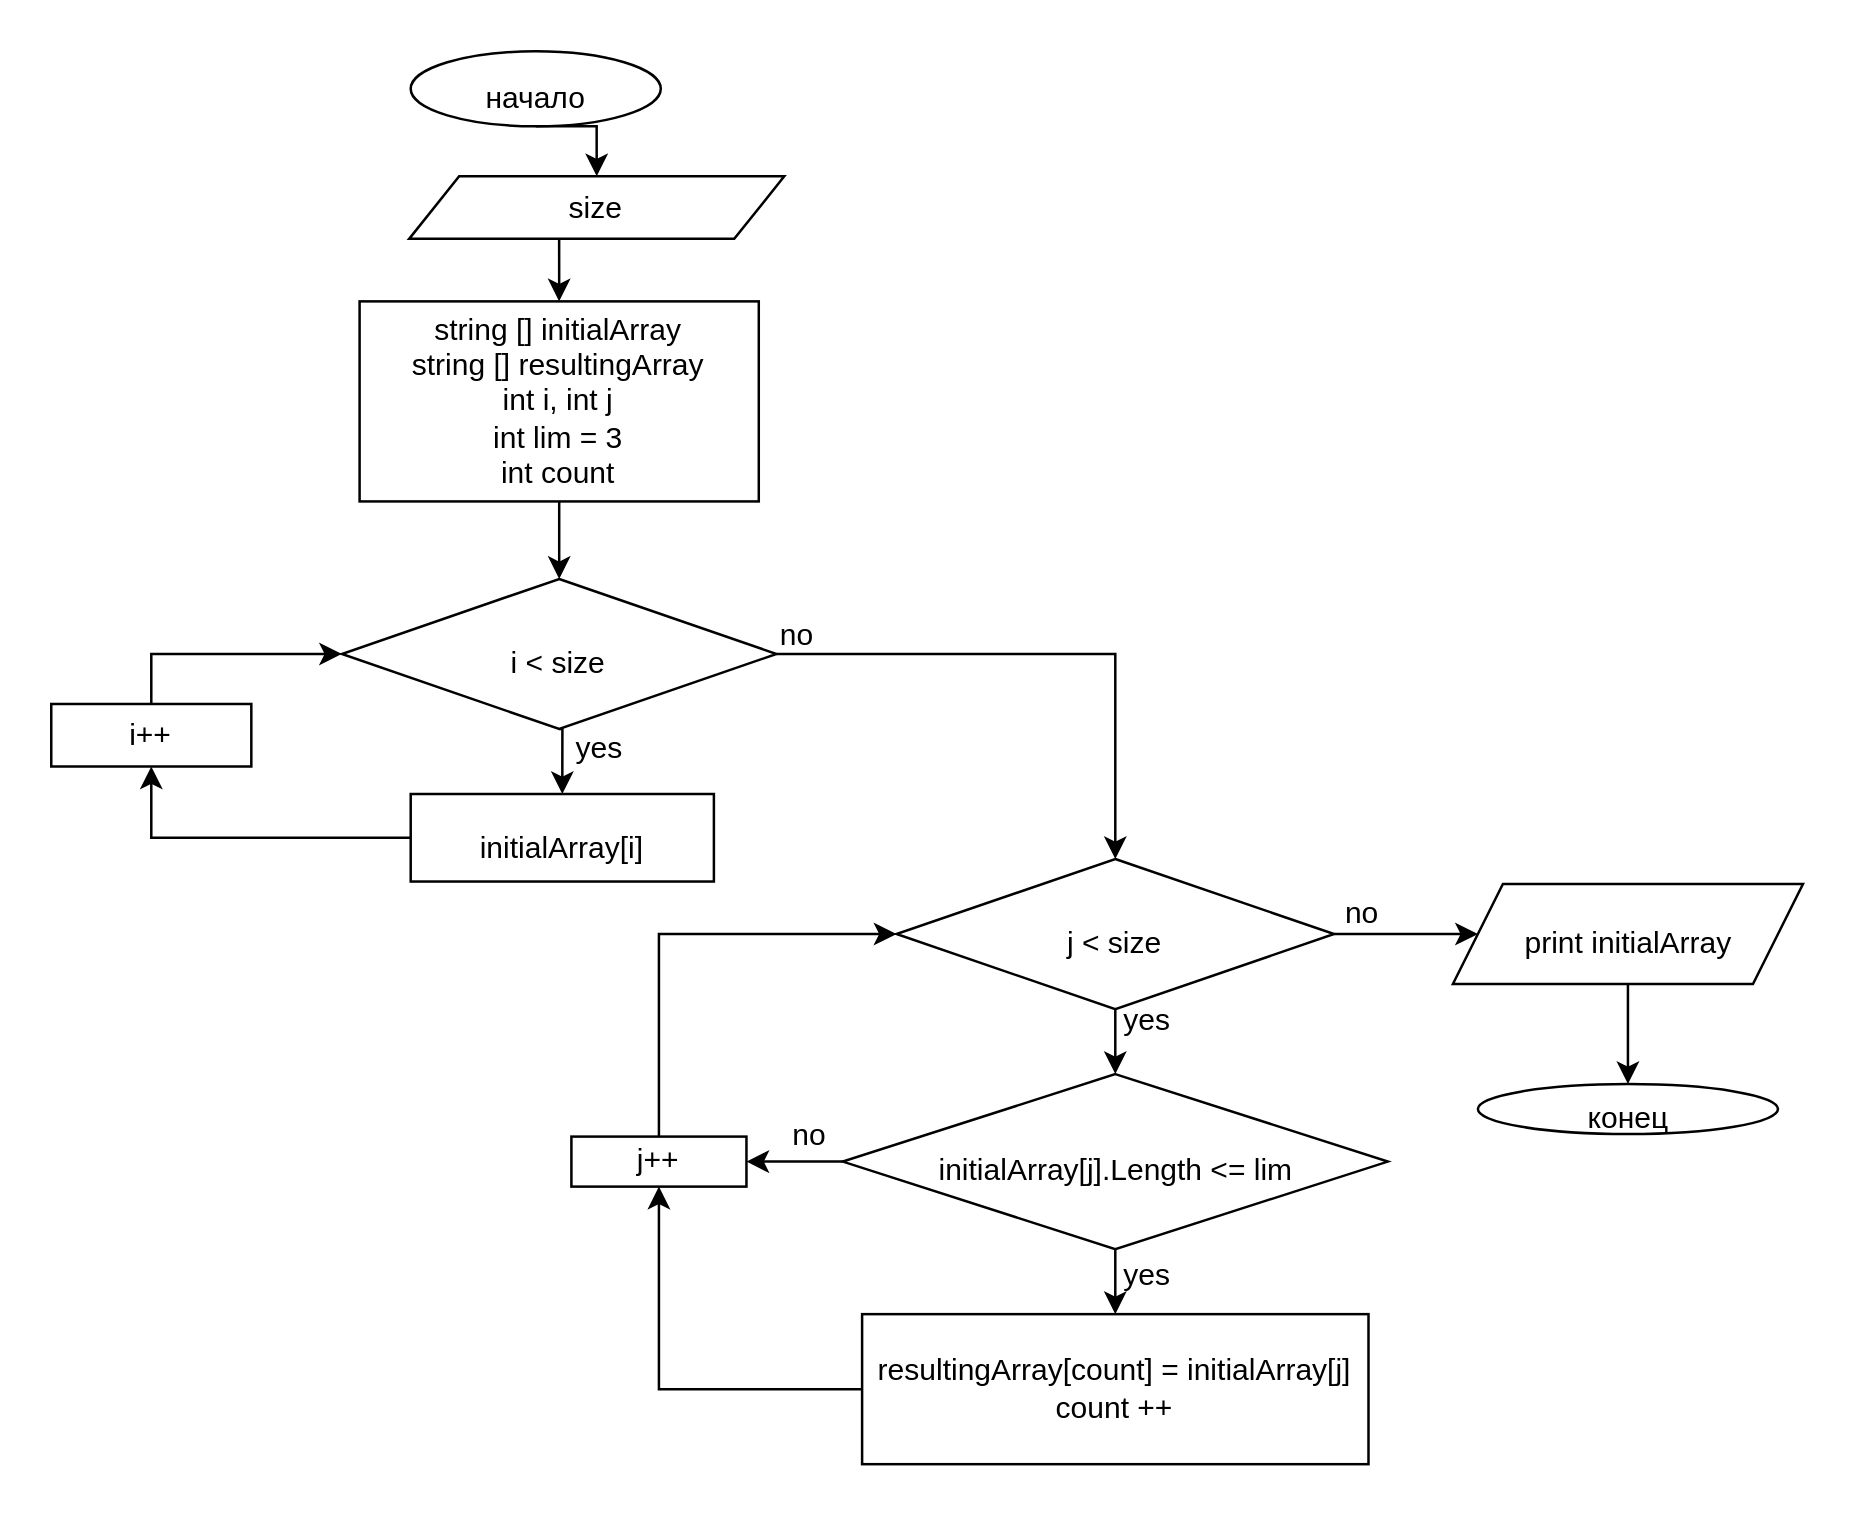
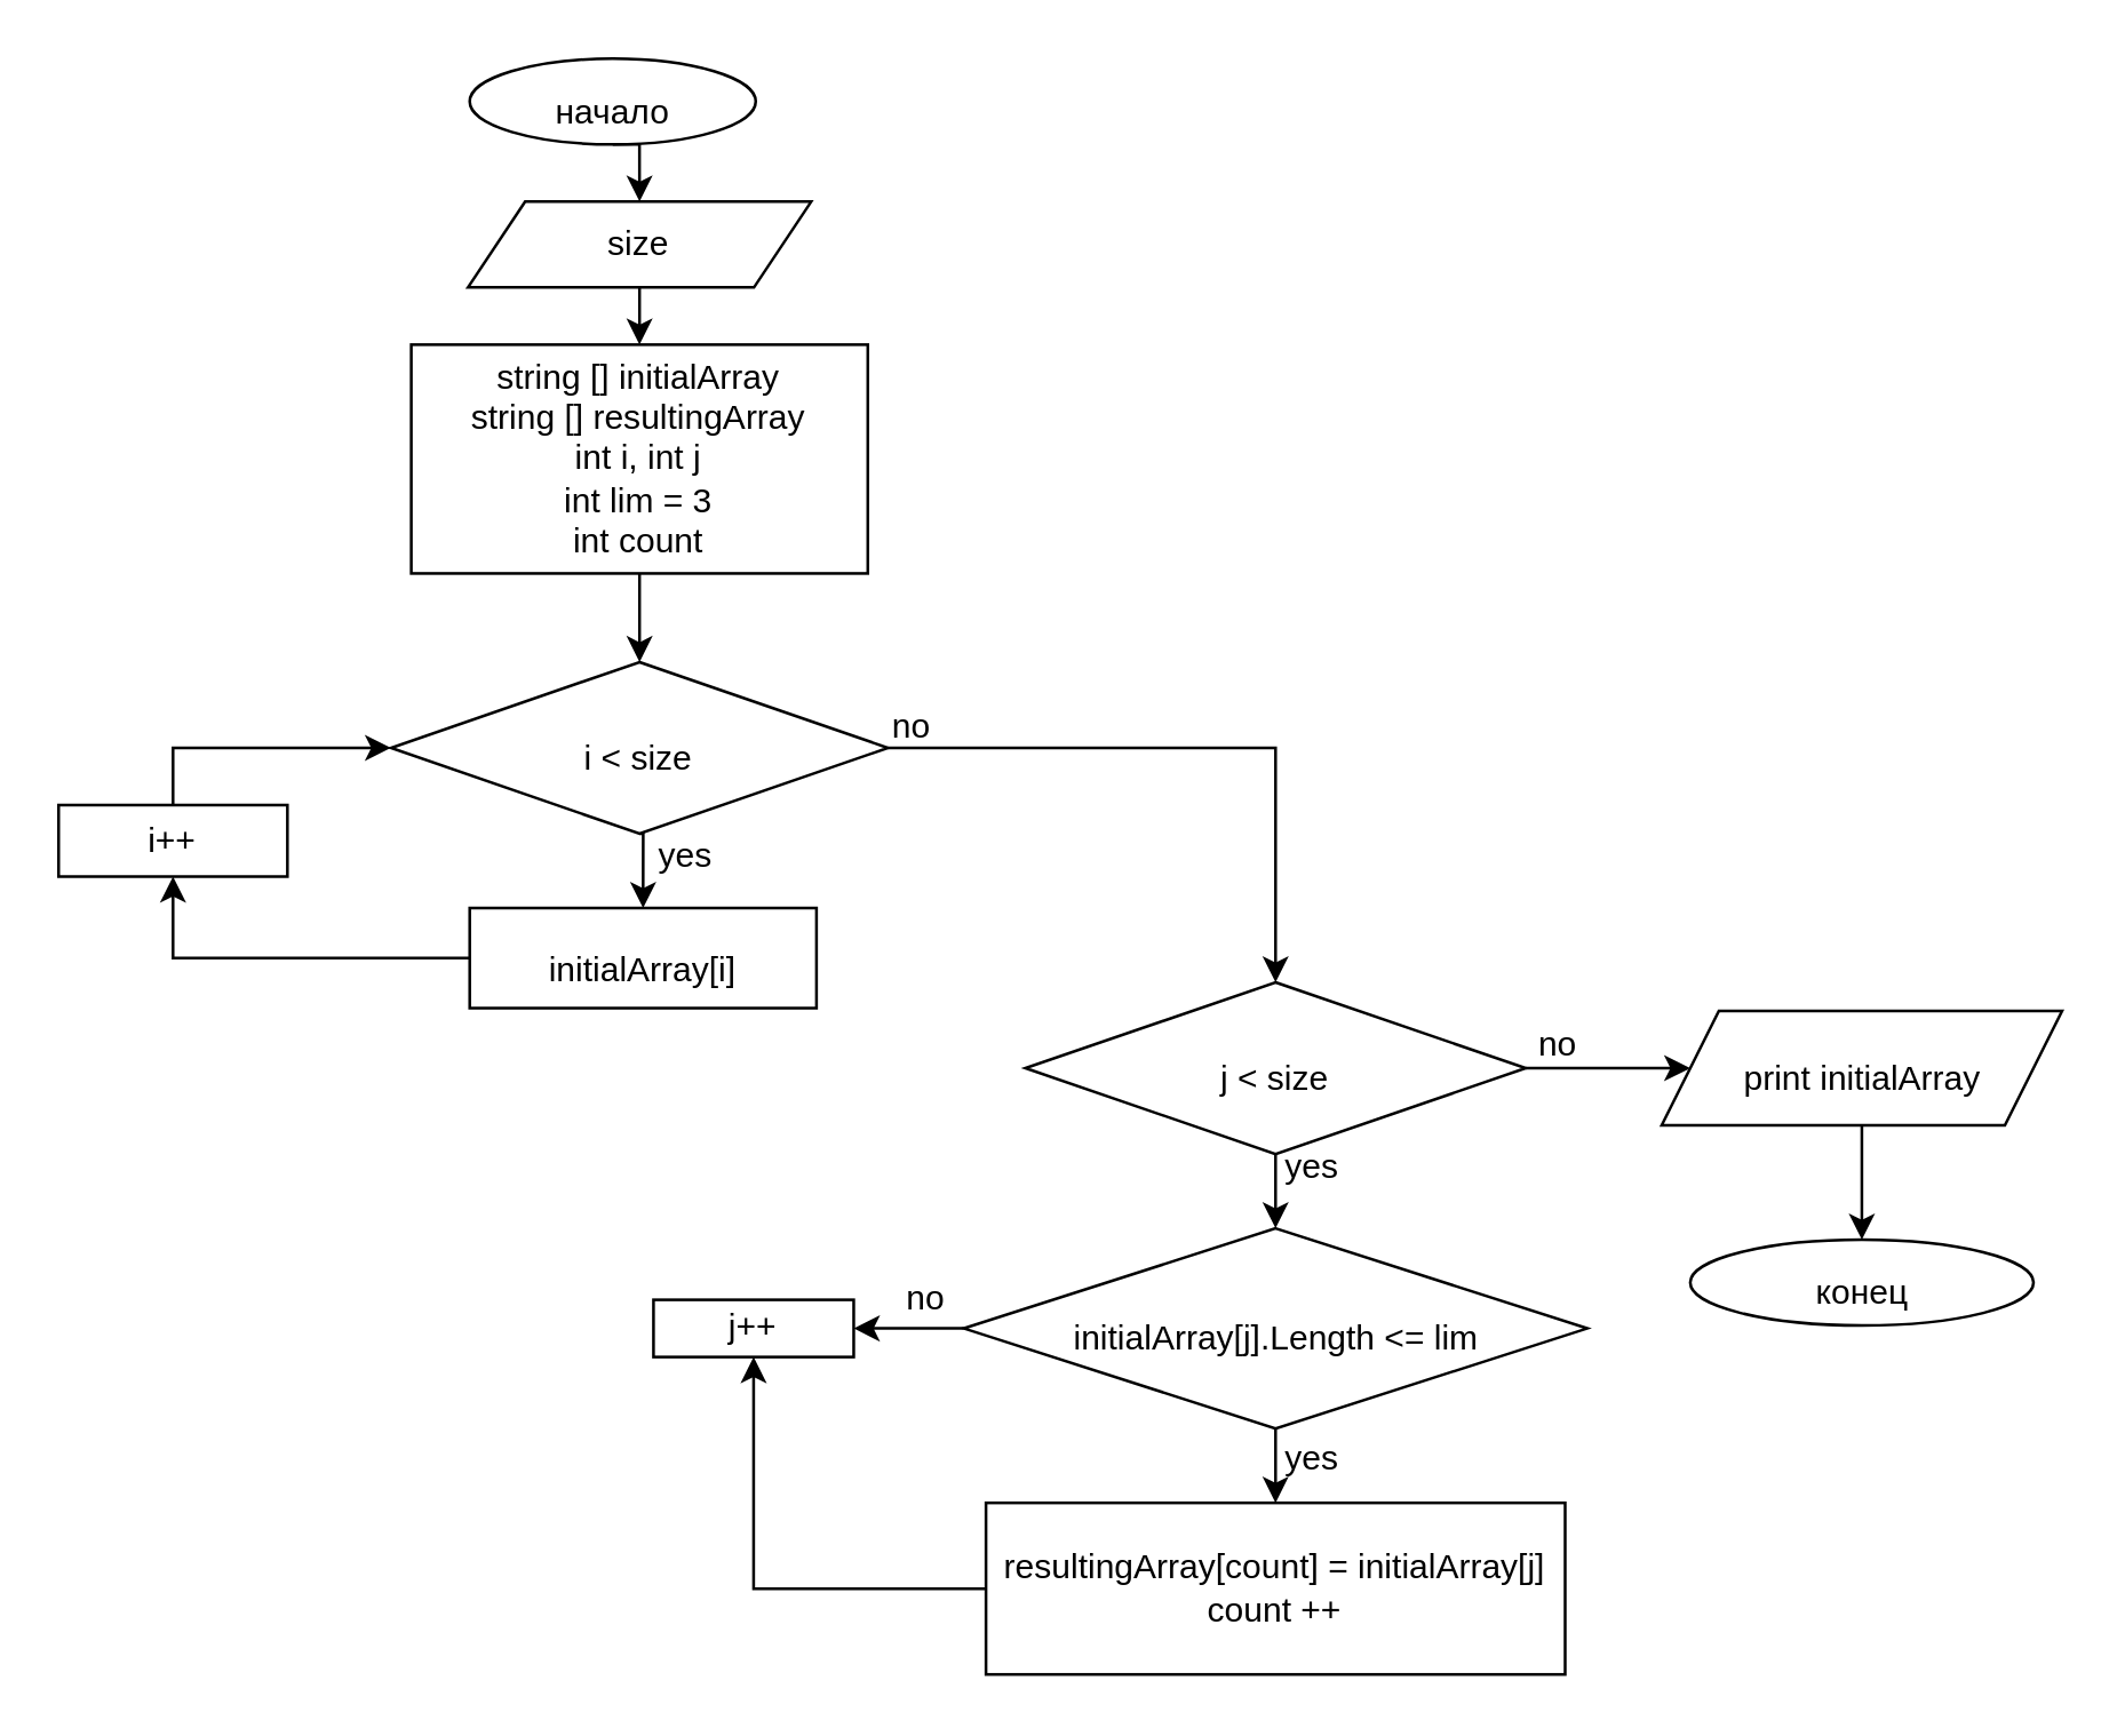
  <mxCell id="0" />
  <mxCell id="1" parent="0" />
  <mxCell id="2" style="edgeStyle=orthogonalEdgeStyle;rounded=0;orthogonalLoop=1;jettySize=auto;html=1;exitX=0.5;exitY=1;exitDx=0;exitDy=0;entryX=0.5;entryY=0;entryDx=0;entryDy=0;" parent="1" source="3" target="18" edge="1"><mxGeometry relative="1" as="geometry" /></mxCell>
  <mxCell id="3" value="&lt;font style=&quot;font-size: 12px;&quot;&gt;начало&lt;/font&gt;" style="ellipse;whiteSpace=wrap;html=1;fontSize=24;" parent="1" vertex="1"><mxGeometry x="163.74" y="20" width="100" height="30" as="geometry" /></mxCell>
  <mxCell id="4" style="edgeStyle=orthogonalEdgeStyle;rounded=0;orthogonalLoop=1;jettySize=auto;html=1;exitX=0.5;exitY=1;exitDx=0;exitDy=0;entryX=0.5;entryY=0;entryDx=0;entryDy=0;" parent="1" source="6" target="15" edge="1"><mxGeometry relative="1" as="geometry" /></mxCell>
  <mxCell id="5" style="edgeStyle=orthogonalEdgeStyle;rounded=0;orthogonalLoop=1;jettySize=auto;html=1;exitX=1;exitY=0.5;exitDx=0;exitDy=0;entryX=0.5;entryY=0;entryDx=0;entryDy=0;" parent="1" source="6" target="25" edge="1"><mxGeometry relative="1" as="geometry"><mxPoint x="360" y="261" as="targetPoint" /></mxGeometry></mxCell>
  <mxCell id="6" value="&lt;font style=&quot;font-size: 12px;&quot;&gt;i &amp;lt; size&lt;/font&gt;" style="rhombus;whiteSpace=wrap;html=1;fontSize=24;" parent="1" vertex="1"><mxGeometry x="136.24" y="231" width="173.76" height="60" as="geometry" /></mxCell>
  <mxCell id="7" style="edgeStyle=orthogonalEdgeStyle;rounded=0;orthogonalLoop=1;jettySize=auto;html=1;exitX=0.5;exitY=1;exitDx=0;exitDy=0;entryX=0.5;entryY=0;entryDx=0;entryDy=0;" parent="1" source="9" target="33" edge="1"><mxGeometry relative="1" as="geometry" /></mxCell>
  <mxCell id="8" style="edgeStyle=orthogonalEdgeStyle;rounded=0;orthogonalLoop=1;jettySize=auto;html=1;exitX=0;exitY=0.5;exitDx=0;exitDy=0;entryX=1;entryY=0.5;entryDx=0;entryDy=0;" parent="1" source="9" target="31" edge="1"><mxGeometry relative="1" as="geometry" /></mxCell>
  <mxCell id="9" value="&lt;font style=&quot;font-size: 12px;&quot;&gt;initialArray[j].Length &amp;lt;= lim&lt;/font&gt;" style="rhombus;whiteSpace=wrap;html=1;fontSize=24;" parent="1" vertex="1"><mxGeometry x="336.53" y="429" width="217.95" height="70" as="geometry" /></mxCell>
  <mxCell id="10" value="yes" style="text;html=1;align=center;verticalAlign=middle;resizable=0;points=[];autosize=1;strokeColor=none;fillColor=none;fontSize=12;" parent="1" vertex="1"><mxGeometry x="438" y="393" width="40" height="30" as="geometry" /></mxCell>
  <mxCell id="11" value="yes" style="text;html=1;align=center;verticalAlign=middle;resizable=0;points=[];autosize=1;strokeColor=none;fillColor=none;fontSize=12;" parent="1" vertex="1"><mxGeometry x="218.74" y="284" width="40" height="30" as="geometry" /></mxCell>
  <mxCell id="12" value="no" style="text;html=1;align=center;verticalAlign=middle;resizable=0;points=[];autosize=1;strokeColor=none;fillColor=none;fontSize=12;" parent="1" vertex="1"><mxGeometry x="302.93" y="439" width="40" height="30" as="geometry" /></mxCell>
  <mxCell id="13" value="no" style="text;html=1;align=center;verticalAlign=middle;resizable=0;points=[];autosize=1;strokeColor=none;fillColor=none;fontSize=12;" parent="1" vertex="1"><mxGeometry x="298" y="239" width="40" height="30" as="geometry" /></mxCell>
  <mxCell id="14" style="edgeStyle=orthogonalEdgeStyle;rounded=0;orthogonalLoop=1;jettySize=auto;html=1;exitX=0;exitY=0.5;exitDx=0;exitDy=0;entryX=0.5;entryY=1;entryDx=0;entryDy=0;" parent="1" source="15" target="22" edge="1"><mxGeometry relative="1" as="geometry" /></mxCell>
  <mxCell id="15" value="&lt;font style=&quot;font-size: 12px;&quot;&gt;initialArray[i]&lt;/font&gt;" style="whiteSpace=wrap;html=1;fontSize=24;" parent="1" vertex="1"><mxGeometry x="163.74" y="317" width="121.24" height="35" as="geometry" /></mxCell>
  <mxCell id="16" value="yes" style="text;html=1;align=center;verticalAlign=middle;resizable=0;points=[];autosize=1;strokeColor=none;fillColor=none;fontSize=12;" parent="1" vertex="1"><mxGeometry x="438" y="495" width="40" height="30" as="geometry" /></mxCell>
  <mxCell id="17" style="edgeStyle=orthogonalEdgeStyle;rounded=0;orthogonalLoop=1;jettySize=auto;html=1;exitX=0.5;exitY=1;exitDx=0;exitDy=0;entryX=0.5;entryY=0;entryDx=0;entryDy=0;" parent="1" source="18" target="20" edge="1"><mxGeometry relative="1" as="geometry" /></mxCell>
- <mxCell id="18" value="size" style="shape=parallelogram;perimeter=parallelogramPerimeter;whiteSpace=wrap;html=1;fixedSize=1;" parent="1" vertex="1"><mxGeometry x="163.12" y="70" width="150" height="25" as="geometry" /></mxCell>
+ <mxCell id="18" value="size" style="shape=parallelogram;perimeter=parallelogramPerimeter;whiteSpace=wrap;html=1;fixedSize=1;" parent="1" vertex="1"><mxGeometry x="163.12" y="70" width="120" height="30" as="geometry" /></mxCell>
  <mxCell id="19" style="edgeStyle=orthogonalEdgeStyle;rounded=0;orthogonalLoop=1;jettySize=auto;html=1;exitX=0.5;exitY=1;exitDx=0;exitDy=0;entryX=0.5;entryY=0;entryDx=0;entryDy=0;" parent="1" source="20" target="6" edge="1"><mxGeometry relative="1" as="geometry" /></mxCell>
  <mxCell id="20" value="string [] initialArray&lt;br&gt;string [] resultingArray&lt;br&gt;int i, int j&lt;br&gt;int lim = 3&lt;br&gt;int count" style="rounded=0;whiteSpace=wrap;html=1;" parent="1" vertex="1"><mxGeometry x="143.3" y="120" width="159.63" height="80" as="geometry" /></mxCell>
  <mxCell id="21" style="edgeStyle=orthogonalEdgeStyle;rounded=0;orthogonalLoop=1;jettySize=auto;html=1;exitX=0.5;exitY=0;exitDx=0;exitDy=0;" parent="1" source="22" target="6" edge="1"><mxGeometry relative="1" as="geometry" /></mxCell>
  <mxCell id="22" value="i++" style="rounded=0;whiteSpace=wrap;html=1;" parent="1" vertex="1"><mxGeometry x="20" y="281" width="80" height="25" as="geometry" /></mxCell>
  <mxCell id="23" style="edgeStyle=orthogonalEdgeStyle;rounded=0;orthogonalLoop=1;jettySize=auto;html=1;exitX=0.5;exitY=1;exitDx=0;exitDy=0;entryX=0.5;entryY=0;entryDx=0;entryDy=0;" parent="1" source="25" target="9" edge="1"><mxGeometry relative="1" as="geometry" /></mxCell>
  <mxCell id="24" style="edgeStyle=orthogonalEdgeStyle;rounded=0;orthogonalLoop=1;jettySize=auto;html=1;exitX=1;exitY=0.5;exitDx=0;exitDy=0;entryX=0;entryY=0.5;entryDx=0;entryDy=0;" parent="1" source="25" target="28" edge="1"><mxGeometry relative="1" as="geometry" /></mxCell>
  <mxCell id="25" value="&lt;font style=&quot;font-size: 12px;&quot;&gt;j &amp;lt; size&lt;/font&gt;" style="rhombus;whiteSpace=wrap;html=1;fontSize=24;" parent="1" vertex="1"><mxGeometry x="358" y="343" width="175" height="60" as="geometry" /></mxCell>
  <mxCell id="26" value="no" style="text;html=1;align=center;verticalAlign=middle;resizable=0;points=[];autosize=1;strokeColor=none;fillColor=none;fontSize=12;" parent="1" vertex="1"><mxGeometry x="524" y="350" width="40" height="30" as="geometry" /></mxCell>
  <mxCell id="27" style="edgeStyle=orthogonalEdgeStyle;rounded=0;orthogonalLoop=1;jettySize=auto;html=1;exitX=0.5;exitY=1;exitDx=0;exitDy=0;" parent="1" source="28" target="29" edge="1"><mxGeometry relative="1" as="geometry" /></mxCell>
  <mxCell id="28" value="&lt;font style=&quot;font-size: 12px;&quot;&gt;print initialArray&lt;/font&gt;" style="shape=parallelogram;perimeter=parallelogramPerimeter;whiteSpace=wrap;html=1;fixedSize=1;fontSize=24;" parent="1" vertex="1"><mxGeometry x="580.5" y="353" width="140" height="40" as="geometry" /></mxCell>
- <mxCell id="29" value="&lt;font style=&quot;font-size: 12px;&quot;&gt;конец&lt;/font&gt;" style="ellipse;whiteSpace=wrap;html=1;fontSize=24;" parent="1" vertex="1"><mxGeometry x="590.5" y="433" width="120" height="20" as="geometry" /></mxCell>
- <mxCell id="30" style="edgeStyle=orthogonalEdgeStyle;rounded=0;orthogonalLoop=1;jettySize=auto;html=1;exitX=0.5;exitY=0;exitDx=0;exitDy=0;entryX=0;entryY=0.5;entryDx=0;entryDy=0;" parent="1" source="31" target="25" edge="1"><mxGeometry relative="1" as="geometry" /></mxCell>
+ <mxCell id="29" value="&lt;font style=&quot;font-size: 12px;&quot;&gt;конец&lt;/font&gt;" style="ellipse;whiteSpace=wrap;html=1;fontSize=24;" parent="1" vertex="1"><mxGeometry x="590.5" y="433" width="120" height="30" as="geometry" /></mxCell>
  <mxCell id="31" value="j++" style="rounded=0;whiteSpace=wrap;html=1;" parent="1" vertex="1"><mxGeometry x="228" y="454" width="70" height="20" as="geometry" /></mxCell>
  <mxCell id="32" style="edgeStyle=orthogonalEdgeStyle;rounded=0;orthogonalLoop=1;jettySize=auto;html=1;exitX=0;exitY=0.5;exitDx=0;exitDy=0;entryX=0.5;entryY=1;entryDx=0;entryDy=0;" parent="1" source="33" target="31" edge="1"><mxGeometry relative="1" as="geometry" /></mxCell>
  <mxCell id="33" value="resultingArray[count] = initialArray[j]&lt;br&gt;count ++" style="rounded=0;whiteSpace=wrap;html=1;" parent="1" vertex="1"><mxGeometry x="344.25" y="525" width="202.5" height="60" as="geometry" /></mxCell>
